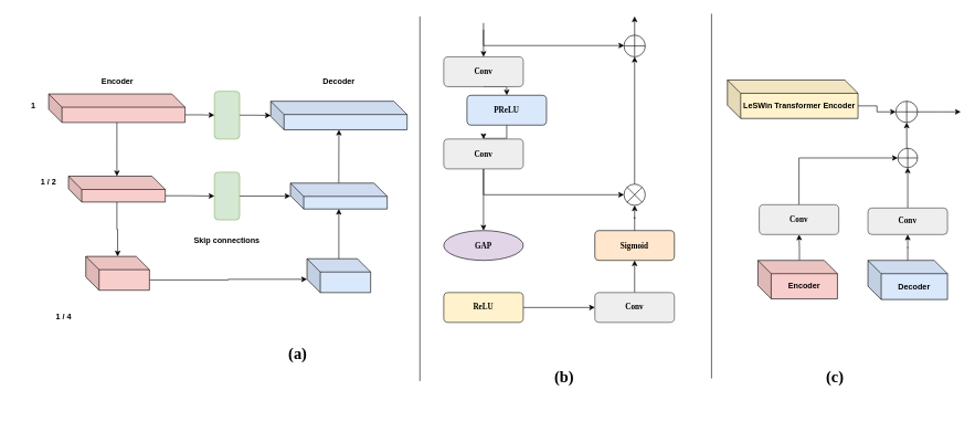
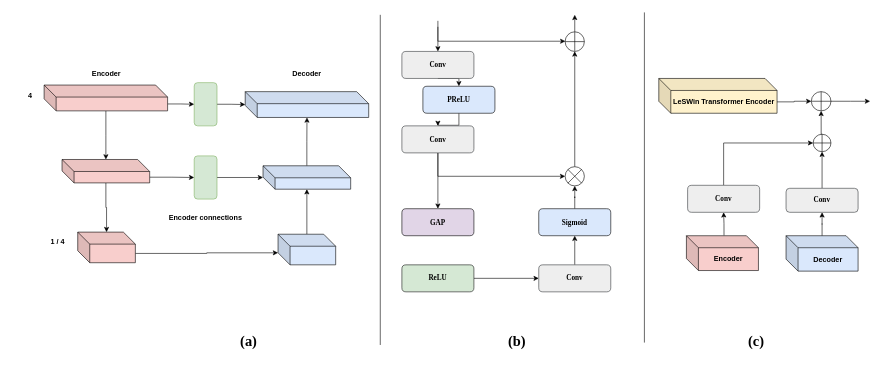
  <mxCell id="0" />
  <mxCell id="1" parent="0" />
  <mxCell id="2" value="" style="endArrow=none;html=1;rounded=0;fontStyle=1" edge="1" parent="1"><mxGeometry width="50" height="50" relative="1" as="geometry"><mxPoint x="633" y="574" as="sourcePoint" /><mxPoint x="633" y="24" as="targetPoint" /></mxGeometry></mxCell>
  <mxCell id="3" value="" style="edgeStyle=orthogonalEdgeStyle;rounded=0;orthogonalLoop=1;jettySize=auto;html=1;fontFamily=Times New Roman;startArrow=none;startFill=0;endArrow=classic;endFill=1;exitX=0.522;exitY=-0.005;exitDx=0;exitDy=0;exitPerimeter=0;fontStyle=1" edge="1" parent="1" source="15" target="6"><mxGeometry relative="1" as="geometry"><mxPoint x="1205" y="433" as="sourcePoint" /></mxGeometry></mxCell>
  <mxCell id="4" value="" style="edgeStyle=orthogonalEdgeStyle;rounded=0;orthogonalLoop=1;jettySize=auto;html=1;fontFamily=Times New Roman;startArrow=none;startFill=0;endArrow=classic;endFill=1;exitX=0.5;exitY=0.004;exitDx=0;exitDy=0;exitPerimeter=0;fontStyle=1" edge="1" parent="1" source="16" target="8"><mxGeometry relative="1" as="geometry"><mxPoint x="1369" y="433" as="sourcePoint" /></mxGeometry></mxCell>
  <mxCell id="5" style="edgeStyle=orthogonalEdgeStyle;rounded=0;orthogonalLoop=1;jettySize=auto;html=1;exitX=0.5;exitY=0;exitDx=0;exitDy=0;entryX=0;entryY=0.5;entryDx=0;entryDy=0;fontFamily=Times New Roman;startArrow=none;startFill=0;endArrow=classic;endFill=1;fontStyle=1" edge="1" parent="1" source="6" target="10"><mxGeometry relative="1" as="geometry" /></mxCell>
  <mxCell id="6" value="&lt;span&gt;Conv&lt;/span&gt;" style="rounded=1;whiteSpace=wrap;html=1;fontFamily=Times New Roman;fillColor=#eeeeee;strokeColor=#36393d;fontStyle=1" vertex="1" parent="1"><mxGeometry x="1145" y="308" width="120" height="45" as="geometry" /></mxCell>
  <mxCell id="7" style="edgeStyle=orthogonalEdgeStyle;rounded=0;orthogonalLoop=1;jettySize=auto;html=1;exitX=0.5;exitY=0;exitDx=0;exitDy=0;entryX=0.5;entryY=1;entryDx=0;entryDy=0;fontFamily=Times New Roman;startArrow=none;startFill=0;endArrow=classic;endFill=1;fontStyle=1" edge="1" parent="1" source="8" target="10"><mxGeometry relative="1" as="geometry" /></mxCell>
  <mxCell id="8" value="&lt;span&gt;Conv&lt;/span&gt;" style="rounded=1;whiteSpace=wrap;html=1;fontFamily=Times New Roman;strokeColor=#36393d;fillColor=#eeeeee;fontStyle=1" vertex="1" parent="1"><mxGeometry x="1309" y="313" width="120" height="40" as="geometry" /></mxCell>
  <mxCell id="9" style="edgeStyle=orthogonalEdgeStyle;rounded=0;orthogonalLoop=1;jettySize=auto;html=1;exitX=0.5;exitY=0;exitDx=0;exitDy=0;entryX=0.5;entryY=1;entryDx=0;entryDy=0;fontFamily=Times New Roman;startArrow=none;startFill=0;endArrow=classic;endFill=1;fontStyle=1" edge="1" parent="1" source="10" target="12"><mxGeometry relative="1" as="geometry" /></mxCell>
  <mxCell id="10" value="" style="shape=orEllipse;perimeter=ellipsePerimeter;whiteSpace=wrap;html=1;backgroundOutline=1;fontColor=#FF170F;strokeColor=#000000;align=center;verticalAlign=top;fillColor=default;fontStyle=1" vertex="1" parent="1"><mxGeometry x="1354.18" y="223" width="29.64" height="29" as="geometry" /></mxCell>
  <mxCell id="11" style="edgeStyle=orthogonalEdgeStyle;rounded=0;orthogonalLoop=1;jettySize=auto;html=1;exitX=1;exitY=0.5;exitDx=0;exitDy=0;fontFamily=Times New Roman;startArrow=none;startFill=0;endArrow=classic;endFill=1;fontStyle=1" edge="1" parent="1" source="12"><mxGeometry relative="1" as="geometry"><mxPoint x="1449" y="168" as="targetPoint" /></mxGeometry></mxCell>
  <mxCell id="12" value="" style="shape=orEllipse;perimeter=ellipsePerimeter;whiteSpace=wrap;html=1;backgroundOutline=1;fontColor=#FF170F;strokeColor=#000000;align=center;verticalAlign=top;fillColor=default;fontStyle=1" vertex="1" parent="1"><mxGeometry x="1351.11" y="152" width="32.71" height="32" as="geometry" /></mxCell>
  <mxCell id="13" style="edgeStyle=orthogonalEdgeStyle;rounded=0;orthogonalLoop=1;jettySize=auto;html=1;exitX=0;exitY=0;exitDx=120;exitDy=39;entryX=0;entryY=0.5;entryDx=0;entryDy=0;fontFamily=Times New Roman;startArrow=none;startFill=0;endArrow=classic;endFill=1;exitPerimeter=0;fontStyle=1" edge="1" parent="1" source="17" target="12"><mxGeometry relative="1" as="geometry"><mxPoint x="1239" y="112.5" as="sourcePoint" /></mxGeometry></mxCell>
  <mxCell id="14" value="&lt;h1&gt;(c)&lt;/h1&gt;" style="text;html=1;strokeColor=none;fillColor=none;align=center;verticalAlign=middle;whiteSpace=wrap;rounded=0;fontFamily=Times New Roman;fontStyle=1" vertex="1" parent="1"><mxGeometry x="1096" y="524" width="327" height="90" as="geometry" /></mxCell>
  <mxCell id="15" value="&lt;span&gt;Encoder&lt;/span&gt;" style="shape=cube;whiteSpace=wrap;html=1;boundedLbl=1;backgroundOutline=1;darkOpacity=0.05;darkOpacity2=0.1;fillColor=#f8cecc;strokeColor=#000000;fontStyle=1" vertex="1" parent="1"><mxGeometry x="1143" y="392" width="120" height="58" as="geometry" /></mxCell>
  <mxCell id="16" value="&lt;span&gt;Decoder&lt;/span&gt;" style="shape=cube;whiteSpace=wrap;html=1;boundedLbl=1;backgroundOutline=1;darkOpacity=0.05;darkOpacity2=0.1;fillColor=#dae8fc;strokeColor=#000000;fontStyle=1" vertex="1" parent="1"><mxGeometry x="1309" y="392" width="120" height="59" as="geometry" /></mxCell>
- <mxCell id="17" value="&lt;span&gt;LeSWin Transformer Encoder&lt;/span&gt;" style="shape=cube;whiteSpace=wrap;html=1;boundedLbl=1;backgroundOutline=1;darkOpacity=0.05;darkOpacity2=0.1;fillColor=#fff2cc;strokeColor=#000000;fontStyle=1" vertex="1" parent="1"><mxGeometry x="1097" y="120" width="197" height="58" as="geometry" /></mxCell>
+ <mxCell id="17" value="&lt;span&gt;LeSWin Transformer Encoder&lt;/span&gt;" style="shape=cube;whiteSpace=wrap;html=1;boundedLbl=1;backgroundOutline=1;darkOpacity=0.05;darkOpacity2=0.1;fillColor=#fff2cc;strokeColor=#000000;fontStyle=1" vertex="1" parent="1"><mxGeometry x="1097" y="130" width="197" height="58" as="geometry" /></mxCell>
  <mxCell id="18" style="edgeStyle=orthogonalEdgeStyle;rounded=0;orthogonalLoop=1;jettySize=auto;html=1;exitX=0;exitY=0;exitDx=96.0;exitDy=35.5;exitPerimeter=0;entryX=0;entryY=0;entryDx=0;entryDy=31;entryPerimeter=0;fontStyle=1" edge="1" parent="1" source="19" target="21"><mxGeometry relative="1" as="geometry" /></mxCell>
  <mxCell id="19" value="" style="shape=cube;whiteSpace=wrap;html=1;boundedLbl=1;backgroundOutline=1;darkOpacity=0.05;darkOpacity2=0.1;fillColor=#f8cecc;strokeColor=#000000;fontStyle=1" vertex="1" parent="1"><mxGeometry x="129" y="386" width="96" height="51" as="geometry" /></mxCell>
  <mxCell id="20" value="" style="edgeStyle=orthogonalEdgeStyle;rounded=0;orthogonalLoop=1;jettySize=auto;html=1;fontStyle=1" edge="1" parent="1" source="21" target="33"><mxGeometry relative="1" as="geometry" /></mxCell>
  <mxCell id="21" value="" style="shape=cube;whiteSpace=wrap;html=1;boundedLbl=1;backgroundOutline=1;darkOpacity=0.05;darkOpacity2=0.1;fillColor=#dae8fc;strokeColor=#000000;fontStyle=1" vertex="1" parent="1"><mxGeometry x="462.71" y="389.5" width="96" height="51" as="geometry" /></mxCell>
  <mxCell id="22" value="" style="edgeStyle=orthogonalEdgeStyle;rounded=0;orthogonalLoop=1;jettySize=auto;html=1;fontStyle=1" edge="1" parent="1" source="24" target="19"><mxGeometry relative="1" as="geometry" /></mxCell>
  <mxCell id="23" style="edgeStyle=orthogonalEdgeStyle;rounded=0;orthogonalLoop=1;jettySize=auto;html=1;exitX=0;exitY=0;exitDx=146;exitDy=29.5;exitPerimeter=0;fontStyle=1" edge="1" parent="1" source="24" target="39"><mxGeometry relative="1" as="geometry" /></mxCell>
  <mxCell id="24" value="" style="shape=cube;whiteSpace=wrap;html=1;boundedLbl=1;backgroundOutline=1;darkOpacity=0.05;darkOpacity2=0.1;fillColor=#f8cecc;strokeColor=#000000;fontStyle=1" vertex="1" parent="1"><mxGeometry x="102.86" y="265" width="146" height="39" as="geometry" /></mxCell>
  <mxCell id="25" value="" style="edgeStyle=orthogonalEdgeStyle;rounded=0;orthogonalLoop=1;jettySize=auto;html=1;fontStyle=1" edge="1" parent="1" source="27" target="24"><mxGeometry relative="1" as="geometry" /></mxCell>
  <mxCell id="26" style="edgeStyle=orthogonalEdgeStyle;rounded=0;orthogonalLoop=1;jettySize=auto;html=1;exitX=0;exitY=0;exitDx=205.71;exitDy=31.5;exitPerimeter=0;entryX=0;entryY=0.5;entryDx=0;entryDy=0;fontStyle=1" edge="1" parent="1" source="27" target="37"><mxGeometry relative="1" as="geometry" /></mxCell>
  <mxCell id="27" value="" style="shape=cube;whiteSpace=wrap;html=1;boundedLbl=1;backgroundOutline=1;darkOpacity=0.05;darkOpacity2=0.1;fillColor=#f8cecc;strokeColor=#000000;fontStyle=1" vertex="1" parent="1"><mxGeometry x="73" y="141" width="205.71" height="43" as="geometry" /></mxCell>
- <mxCell id="28" value="&lt;span&gt;1&lt;/span&gt;" style="text;html=1;strokeColor=none;fillColor=none;align=center;verticalAlign=middle;whiteSpace=wrap;rounded=0;fontStyle=1" vertex="1" parent="1"><mxGeometry x="20" y="144" width="60" height="30" as="geometry" /></mxCell>
- <mxCell id="29" value="&lt;span&gt;1 / 2&lt;/span&gt;" style="text;html=1;strokeColor=none;fillColor=none;align=center;verticalAlign=middle;whiteSpace=wrap;rounded=0;fontStyle=1" vertex="1" parent="1"><mxGeometry x="42.86" y="259" width="60" height="30" as="geometry" /></mxCell>
- <mxCell id="30" value="&lt;span&gt;1 / 4&lt;/span&gt;" style="text;html=1;strokeColor=none;fillColor=none;align=center;verticalAlign=middle;whiteSpace=wrap;rounded=0;fontStyle=1" vertex="1" parent="1"><mxGeometry x="66" y="463" width="60" height="30" as="geometry" /></mxCell>
+ <mxCell id="28" value="&lt;span&gt;4&lt;/span&gt;" style="text;html=1;strokeColor=none;fillColor=none;align=center;verticalAlign=middle;whiteSpace=wrap;rounded=0;fontStyle=1" vertex="1" parent="1"><mxGeometry x="20" y="144" width="60" height="30" as="geometry" /></mxCell>
+ <mxCell id="30" value="&lt;span&gt;1 / 4&lt;/span&gt;" style="text;html=1;strokeColor=none;fillColor=none;align=center;verticalAlign=middle;whiteSpace=wrap;rounded=0;fontStyle=1" vertex="1" parent="1"><mxGeometry x="66" y="388" width="60" height="30" as="geometry" /></mxCell>
  <mxCell id="31" value="&lt;span&gt;Encoder&lt;/span&gt;" style="text;html=1;strokeColor=none;fillColor=none;align=center;verticalAlign=middle;whiteSpace=wrap;rounded=0;fontStyle=1" vertex="1" parent="1"><mxGeometry x="147" y="107" width="60" height="30" as="geometry" /></mxCell>
  <mxCell id="32" value="" style="edgeStyle=orthogonalEdgeStyle;rounded=0;orthogonalLoop=1;jettySize=auto;html=1;fontStyle=1" edge="1" parent="1" source="33" target="34"><mxGeometry relative="1" as="geometry" /></mxCell>
  <mxCell id="33" value="" style="shape=cube;whiteSpace=wrap;html=1;boundedLbl=1;backgroundOutline=1;darkOpacity=0.05;darkOpacity2=0.1;fillColor=#dae8fc;strokeColor=#000000;fontStyle=1" vertex="1" parent="1"><mxGeometry x="437.71" y="275.5" width="146" height="39" as="geometry" /></mxCell>
  <mxCell id="34" value="" style="shape=cube;whiteSpace=wrap;html=1;boundedLbl=1;backgroundOutline=1;darkOpacity=0.05;darkOpacity2=0.1;fillColor=#dae8fc;strokeColor=#000000;fontStyle=1" vertex="1" parent="1"><mxGeometry x="408" y="152" width="205.71" height="43" as="geometry" /></mxCell>
  <mxCell id="35" value="&lt;span&gt;Decoder&lt;/span&gt;" style="text;html=1;strokeColor=none;fillColor=none;align=center;verticalAlign=middle;whiteSpace=wrap;rounded=0;fontStyle=1" vertex="1" parent="1"><mxGeometry x="480.71" y="107" width="60" height="30" as="geometry" /></mxCell>
  <mxCell id="36" value="" style="edgeStyle=orthogonalEdgeStyle;rounded=0;orthogonalLoop=1;jettySize=auto;html=1;fontStyle=1" edge="1" parent="1" source="37" target="34"><mxGeometry relative="1" as="geometry" /></mxCell>
  <mxCell id="37" value="" style="rounded=1;whiteSpace=wrap;html=1;strokeColor=#82b366;fillColor=#d5e8d4;fontStyle=1" vertex="1" parent="1"><mxGeometry x="323" y="137" width="38" height="72" as="geometry" /></mxCell>
  <mxCell id="38" value="" style="edgeStyle=orthogonalEdgeStyle;rounded=0;orthogonalLoop=1;jettySize=auto;html=1;fontStyle=1" edge="1" parent="1" source="39" target="33"><mxGeometry relative="1" as="geometry" /></mxCell>
  <mxCell id="39" value="" style="rounded=1;whiteSpace=wrap;html=1;strokeColor=#82b366;fillColor=#d5e8d4;fontStyle=1" vertex="1" parent="1"><mxGeometry x="323" y="259" width="38" height="72" as="geometry" /></mxCell>
- <mxCell id="40" value="&lt;span&gt;Skip connections&lt;/span&gt;" style="text;html=1;strokeColor=none;fillColor=none;align=center;verticalAlign=middle;whiteSpace=wrap;rounded=0;fontStyle=1" vertex="1" parent="1"><mxGeometry x="262" y="347" width="160" height="30" as="geometry" /></mxCell>
- <mxCell id="41" value="&lt;h1&gt;(a)&lt;/h1&gt;" style="text;html=1;strokeColor=none;fillColor=none;align=center;verticalAlign=middle;whiteSpace=wrap;rounded=0;fontFamily=Times New Roman;fontStyle=1" vertex="1" parent="1"><mxGeometry x="267" y="489" width="364" height="90" as="geometry" /></mxCell>
+ <mxCell id="40" value="&lt;span&gt;Encoder connections&lt;/span&gt;" style="text;html=1;strokeColor=none;fillColor=none;align=center;verticalAlign=middle;whiteSpace=wrap;rounded=0;fontStyle=1" vertex="1" parent="1"><mxGeometry x="262" y="347" width="160" height="30" as="geometry" /></mxCell>
+ <mxCell id="41" value="&lt;h1&gt;(a)&lt;/h1&gt;" style="text;html=1;strokeColor=none;fillColor=none;align=center;verticalAlign=middle;whiteSpace=wrap;rounded=0;fontFamily=Times New Roman;fontStyle=1" vertex="1" parent="1"><mxGeometry x="232" y="524" width="364" height="90" as="geometry" /></mxCell>
  <mxCell id="42" value="" style="endArrow=none;html=1;rounded=0;fontStyle=1" edge="1" parent="1"><mxGeometry width="50" height="50" relative="1" as="geometry"><mxPoint x="1073" y="570" as="sourcePoint" /><mxPoint x="1073" y="20" as="targetPoint" /></mxGeometry></mxCell>
- <mxCell id="43" value="&lt;h1&gt;(b)&lt;/h1&gt;" style="text;html=1;strokeColor=none;fillColor=none;align=center;verticalAlign=middle;whiteSpace=wrap;rounded=0;fontFamily=Times New Roman;fontStyle=1" vertex="1" parent="1"><mxGeometry x="669" y="524" width="364" height="90" as="geometry" /></mxCell>
+ <mxCell id="43" value="&lt;h1&gt;(b)&lt;/h1&gt;" style="text;html=1;strokeColor=none;fillColor=none;align=center;verticalAlign=middle;whiteSpace=wrap;rounded=0;fontFamily=Times New Roman;fontStyle=1" vertex="1" parent="1"><mxGeometry x="679" y="524" width="364" height="90" as="geometry" /></mxCell>
  <mxCell id="44" style="edgeStyle=orthogonalEdgeStyle;rounded=0;orthogonalLoop=1;jettySize=auto;html=1;exitX=0.5;exitY=1;exitDx=0;exitDy=0;entryX=0.5;entryY=0;entryDx=0;entryDy=0;fontStyle=1" edge="1" parent="1" source="46" target="48"><mxGeometry relative="1" as="geometry" /></mxCell>
  <mxCell id="45" style="edgeStyle=orthogonalEdgeStyle;rounded=0;orthogonalLoop=1;jettySize=auto;html=1;exitX=0.5;exitY=0;exitDx=0;exitDy=0;endArrow=none;endFill=0;startArrow=classic;startFill=1;fontStyle=1" edge="1" parent="1" source="46"><mxGeometry relative="1" as="geometry"><mxPoint x="729" y="34" as="targetPoint" /><Array as="points"><mxPoint x="729" y="34" /><mxPoint x="729" y="34" /></Array></mxGeometry></mxCell>
  <mxCell id="46" value="&lt;span&gt;Conv&lt;/span&gt;" style="rounded=1;whiteSpace=wrap;html=1;fontFamily=Times New Roman;fillColor=#eeeeee;strokeColor=#36393d;fontStyle=1" vertex="1" parent="1"><mxGeometry x="669" y="85" width="120" height="45" as="geometry" /></mxCell>
  <mxCell id="47" value="" style="edgeStyle=orthogonalEdgeStyle;rounded=0;orthogonalLoop=1;jettySize=auto;html=1;fontStyle=1" edge="1" parent="1" source="48" target="51"><mxGeometry relative="1" as="geometry" /></mxCell>
  <mxCell id="48" value="&lt;span&gt;PReLU&lt;/span&gt;" style="rounded=1;whiteSpace=wrap;html=1;fontFamily=Times New Roman;fillColor=#dae8fc;strokeColor=#000000;fontStyle=1" vertex="1" parent="1"><mxGeometry x="704" y="143" width="120" height="45" as="geometry" /></mxCell>
  <mxCell id="49" value="" style="edgeStyle=orthogonalEdgeStyle;rounded=0;orthogonalLoop=1;jettySize=auto;html=1;fontStyle=1" edge="1" parent="1" source="51" target="52"><mxGeometry relative="1" as="geometry" /></mxCell>
  <mxCell id="50" style="edgeStyle=orthogonalEdgeStyle;rounded=0;orthogonalLoop=1;jettySize=auto;html=1;exitX=0.5;exitY=1;exitDx=0;exitDy=0;entryX=0;entryY=0.5;entryDx=0;entryDy=0;entryPerimeter=0;fontStyle=1" edge="1" parent="1" source="51" target="60"><mxGeometry relative="1" as="geometry" /></mxCell>
  <mxCell id="51" value="&lt;span&gt;Conv&lt;/span&gt;" style="rounded=1;whiteSpace=wrap;html=1;fontFamily=Times New Roman;fillColor=#eeeeee;strokeColor=#36393d;fontStyle=1" vertex="1" parent="1"><mxGeometry x="669" y="209" width="120" height="45" as="geometry" /></mxCell>
- <mxCell id="52" value="&lt;span&gt;GAP&lt;/span&gt;" style="ellipse;whiteSpace=wrap;html=1;fontFamily=Times New Roman;fillColor=#e1d5e7;strokeColor=#000000;fontStyle=1;" vertex="1" parent="1"><mxGeometry x="669" y="347" width="120" height="45" as="geometry" /></mxCell>
+ <mxCell id="52" value="&lt;span&gt;GAP&lt;/span&gt;" style="rounded=1;whiteSpace=wrap;html=1;fontFamily=Times New Roman;fillColor=#e1d5e7;strokeColor=#000000;fontStyle=1" vertex="1" parent="1"><mxGeometry x="669" y="347" width="120" height="45" as="geometry" /></mxCell>
  <mxCell id="53" value="" style="edgeStyle=orthogonalEdgeStyle;rounded=0;orthogonalLoop=1;jettySize=auto;html=1;fontStyle=1" edge="1" parent="1" source="54" target="56"><mxGeometry relative="1" as="geometry" /></mxCell>
- <mxCell id="54" value="&lt;span&gt;ReLU&lt;/span&gt;" style="rounded=1;whiteSpace=wrap;html=1;fontFamily=Times New Roman;fillColor=#fff2cc;strokeColor=#1A1A1A;fontStyle=1" vertex="1" parent="1"><mxGeometry x="669" y="440.5" width="120" height="45" as="geometry" /></mxCell>
+ <mxCell id="54" value="&lt;span&gt;ReLU&lt;/span&gt;" style="rounded=1;whiteSpace=wrap;html=1;fontFamily=Times New Roman;fillColor=#d5e8d4;strokeColor=#1A1A1A;fontStyle=1;" vertex="1" parent="1"><mxGeometry x="669" y="440.5" width="120" height="45" as="geometry" /></mxCell>
  <mxCell id="55" value="" style="edgeStyle=orthogonalEdgeStyle;rounded=0;orthogonalLoop=1;jettySize=auto;html=1;fontStyle=1" edge="1" parent="1" source="56" target="58"><mxGeometry relative="1" as="geometry" /></mxCell>
  <mxCell id="56" value="&lt;span&gt;Conv&lt;/span&gt;" style="rounded=1;whiteSpace=wrap;html=1;fontFamily=Times New Roman;fillColor=#eeeeee;strokeColor=#36393d;fontStyle=1" vertex="1" parent="1"><mxGeometry x="897" y="440.5" width="120" height="45" as="geometry" /></mxCell>
  <mxCell id="57" value="" style="edgeStyle=orthogonalEdgeStyle;rounded=0;orthogonalLoop=1;jettySize=auto;html=1;fontStyle=1" edge="1" parent="1" source="58" target="60"><mxGeometry relative="1" as="geometry" /></mxCell>
- <mxCell id="58" value="&lt;span&gt;Sigmoid&lt;/span&gt;" style="rounded=1;whiteSpace=wrap;html=1;fontFamily=Times New Roman;fillColor=#ffe6cc;strokeColor=#000000;fontStyle=1" vertex="1" parent="1"><mxGeometry x="897" y="347" width="120" height="45" as="geometry" /></mxCell>
+ <mxCell id="58" value="&lt;span&gt;Sigmoid&lt;/span&gt;" style="rounded=1;whiteSpace=wrap;html=1;fontFamily=Times New Roman;fillColor=#dae8fc;strokeColor=#000000;fontStyle=1;" vertex="1" parent="1"><mxGeometry x="897" y="347" width="120" height="45" as="geometry" /></mxCell>
  <mxCell id="59" value="" style="edgeStyle=orthogonalEdgeStyle;rounded=0;orthogonalLoop=1;jettySize=auto;html=1;fontStyle=1" edge="1" parent="1" source="60" target="62"><mxGeometry relative="1" as="geometry" /></mxCell>
  <mxCell id="60" value="" style="verticalLabelPosition=bottom;verticalAlign=top;html=1;shape=mxgraph.flowchart.or;rounded=1;fontStyle=1" vertex="1" parent="1"><mxGeometry x="941" y="277" width="32" height="32" as="geometry" /></mxCell>
  <mxCell id="61" style="edgeStyle=orthogonalEdgeStyle;rounded=0;orthogonalLoop=1;jettySize=auto;html=1;exitX=0;exitY=0.5;exitDx=0;exitDy=0;startArrow=none;startFill=0;endArrow=classic;endFill=1;fontStyle=1" edge="1" parent="1" source="62"><mxGeometry relative="1" as="geometry"><mxPoint x="957" y="24" as="targetPoint" /></mxGeometry></mxCell>
  <mxCell id="62" value="" style="shape=orEllipse;perimeter=ellipsePerimeter;whiteSpace=wrap;html=1;backgroundOutline=1;fontColor=#FF170F;strokeColor=#000000;align=center;verticalAlign=top;fillColor=default;fontStyle=1;direction=south;" vertex="1" parent="1"><mxGeometry x="941.005" y="52.295" width="32" height="32.71" as="geometry" /></mxCell>
  <mxCell id="63" value="" style="edgeStyle=orthogonalEdgeStyle;rounded=0;orthogonalLoop=1;jettySize=auto;html=1;startArrow=none;startFill=0;endArrow=classic;endFill=1;entryX=0.48;entryY=0.991;entryDx=0;entryDy=0;entryPerimeter=0;fontStyle=1" edge="1" parent="1" target="62"><mxGeometry relative="1" as="geometry"><mxPoint x="729" y="44" as="sourcePoint" /><mxPoint x="939" y="68" as="targetPoint" /><Array as="points"><mxPoint x="729" y="68" /></Array></mxGeometry></mxCell>
